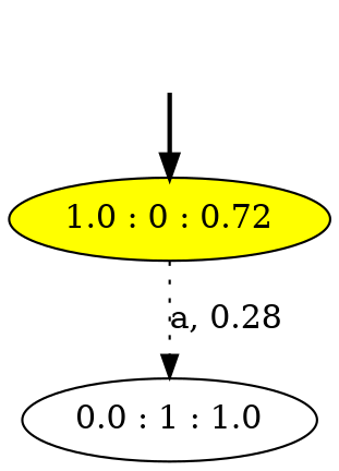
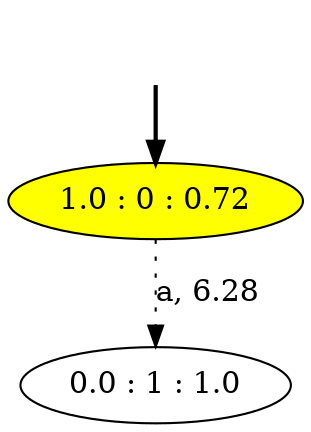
  digraph {
    n1 [fillcolor=yellow label="1.0 : 0 : 0.72" style=filled]
    n2 [label="0.0 : 1 : 1.0"]
    "" [shape=none]
-   n1 -> n2 [label="a, 0.28" style=dotted]
+   n1 -> n2 [label="a, 6.28" style=dotted]
    "" -> n1 [style=bold]
  }
